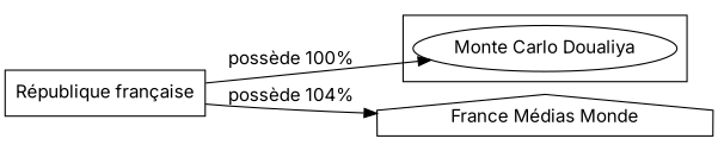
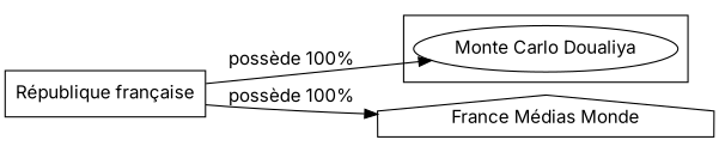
  digraph {
    fontname=Inter
    rankdir=LR
    node [fontname=Inter]
    edge [fontname=Inter]
    n1 [label="République française" shape=box]
    n2 [label="Monte Carlo Doualiya"]
    n3 [label="France Médias Monde" shape=house]
    subgraph sub_1 {
      n1
    }
    subgraph cluster_2 {
      n2
    }
    n1 -> n2 [label="possède 100%"]
-   n1 -> n3 [label="possède 104%"]
+   n1 -> n3 [label="possède 100%"]
  }
